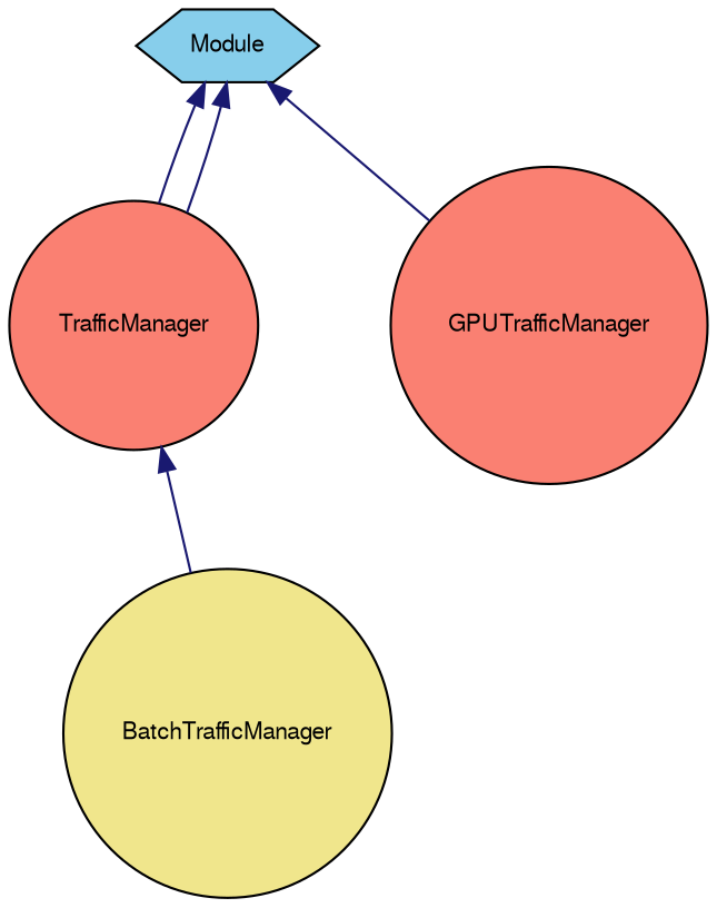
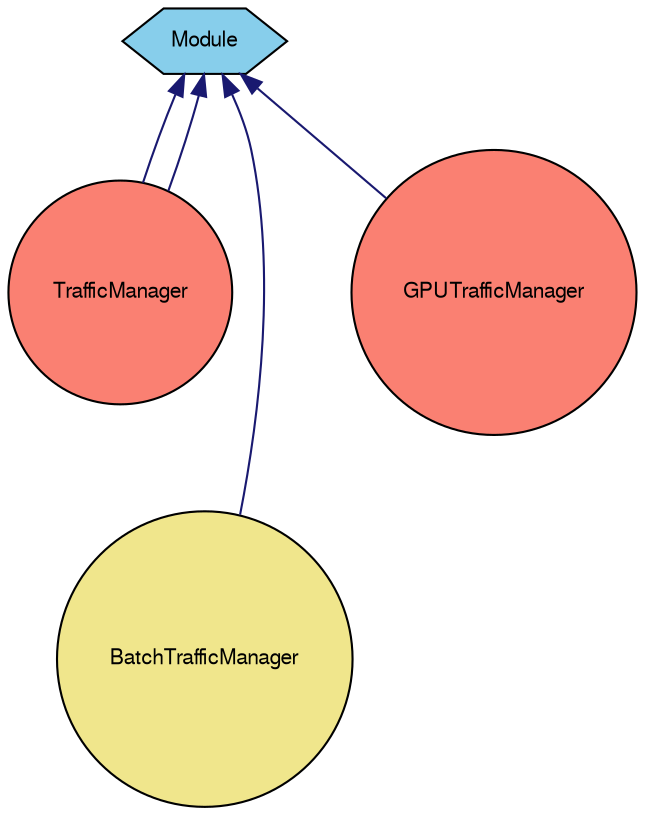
  digraph {
    node [color=black fillcolor=salmon fontname=FreeSans fontsize=10 shape=circle style=filled]
    edge [color=midnightblue dir=back fontname=FreeSans fontsize=10 labelfontname=FreeSans labelfontsize=10 style=solid]
    n1 [fontcolor=black height=0.2 label=TrafficManager width=0.4]
    n2 [fillcolor=khaki height=0.2 label=BatchTrafficManager width=0.4]
    n3 [height=0.2 label=GPUTrafficManager width=0.4]
    n4 [fillcolor=skyblue height=0.2 label=Module shape=hexagon width=0.4]
-   n1 -> n2
+   n4 -> n2
    n4 -> n1
    n4 -> n1
    n4 -> n3
  }
